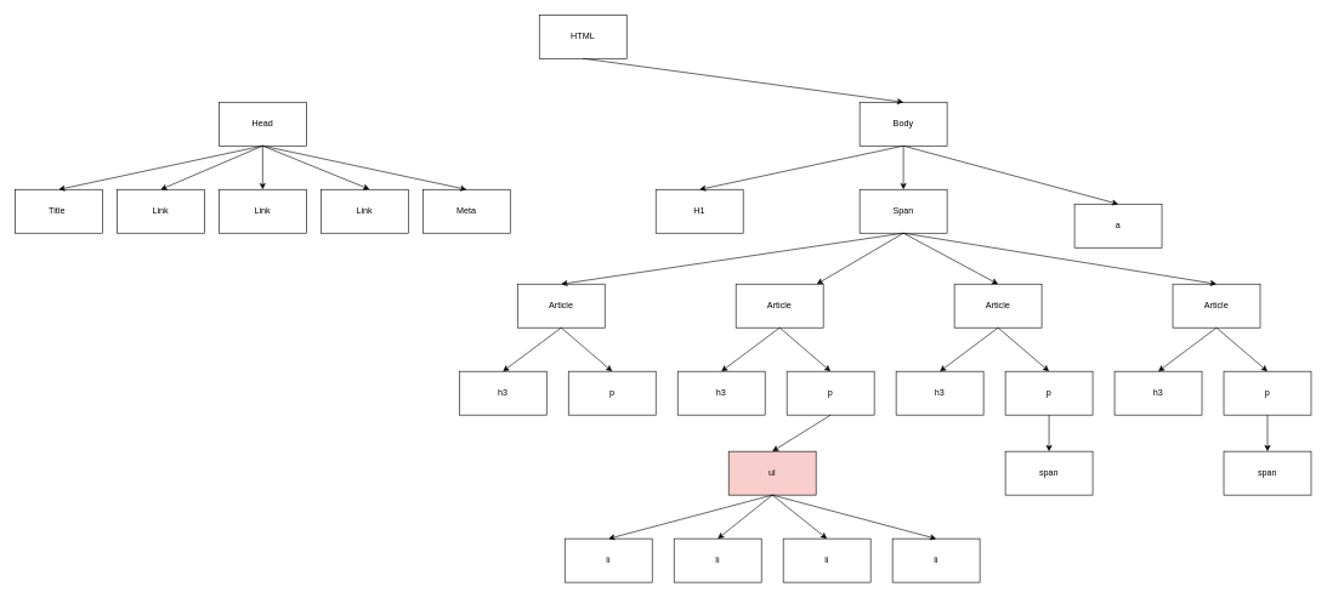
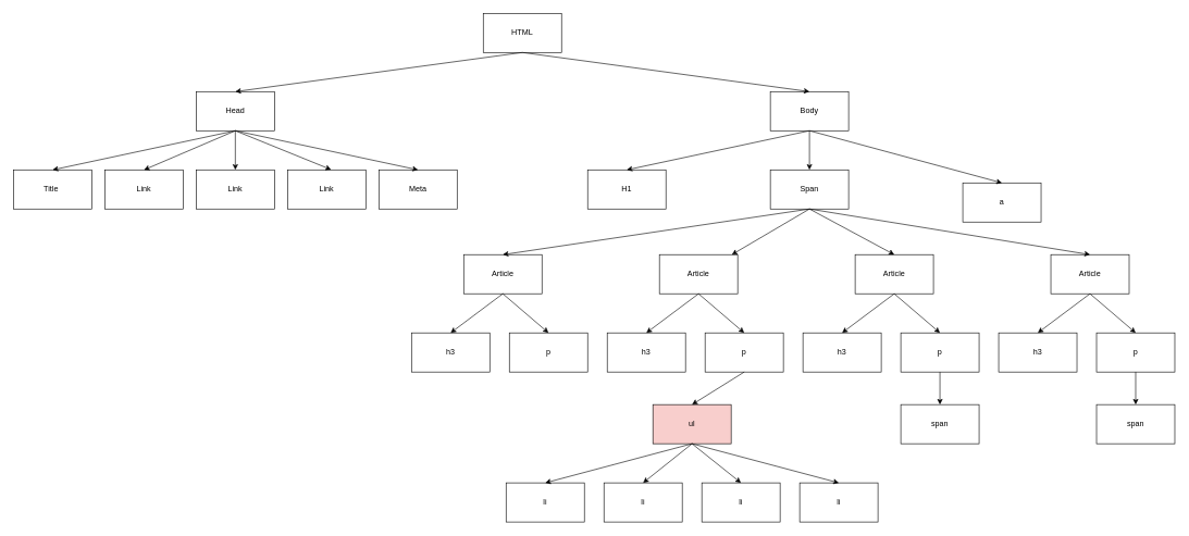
  <mxCell id="0" />
  <mxCell id="1" parent="0" />
  <mxCell id="2" value="HTML" style="rounded=0;whiteSpace=wrap;html=1;" vertex="1" parent="1"><mxGeometry x="740" width="120" height="60" as="geometry" y="20" /></mxCell>
  <mxCell id="3" value="Head" style="rounded=0;whiteSpace=wrap;html=1;" vertex="1" parent="1"><mxGeometry x="300" y="140" width="120" height="60" as="geometry" /></mxCell>
  <mxCell id="4" value="Body" style="rounded=0;whiteSpace=wrap;html=1;" vertex="1" parent="1"><mxGeometry x="1180" y="140" width="120" height="60" as="geometry" /></mxCell>
  <mxCell id="5" value="Link" style="rounded=0;whiteSpace=wrap;html=1;" vertex="1" parent="1"><mxGeometry x="300" y="260" width="120" height="60" as="geometry" /></mxCell>
  <mxCell id="6" value="Link" style="rounded=0;whiteSpace=wrap;html=1;" vertex="1" parent="1"><mxGeometry x="440" y="260" width="120" height="60" as="geometry" /></mxCell>
  <mxCell id="7" value="Meta" style="rounded=0;whiteSpace=wrap;html=1;" vertex="1" parent="1"><mxGeometry x="580" y="260" width="120" height="60" as="geometry" /></mxCell>
  <mxCell id="8" value="Link" style="rounded=0;whiteSpace=wrap;html=1;" vertex="1" parent="1"><mxGeometry x="160" y="260" width="120" height="60" as="geometry" /></mxCell>
  <mxCell id="9" value="Title&lt;span style=&quot;white-space: pre;&quot;&gt;&#09;&lt;/span&gt;" style="rounded=0;whiteSpace=wrap;html=1;" vertex="1" parent="1"><mxGeometry x="20" y="260" width="120" height="60" as="geometry" /></mxCell>
  <mxCell id="10" value="" style="endArrow=classic;html=1;rounded=0;exitX=0.5;exitY=1;exitDx=0;exitDy=0;entryX=0.5;entryY=0;entryDx=0;entryDy=0;" edge="1" parent="1" source="3" target="5"><mxGeometry width="50" height="50" relative="1" as="geometry"><mxPoint x="250" y="310" as="sourcePoint" /><mxPoint x="300" y="260" as="targetPoint" /></mxGeometry></mxCell>
  <mxCell id="11" value="" style="endArrow=classic;html=1;rounded=0;exitX=0.5;exitY=1;exitDx=0;exitDy=0;entryX=0.557;entryY=-0.006;entryDx=0;entryDy=0;entryPerimeter=0;" edge="1" parent="1" source="3" target="6"><mxGeometry width="50" height="50" relative="1" as="geometry"><mxPoint x="370" y="210" as="sourcePoint" /><mxPoint x="370" y="270" as="targetPoint" /></mxGeometry></mxCell>
  <mxCell id="12" value="" style="endArrow=classic;html=1;rounded=0;entryX=0.5;entryY=0;entryDx=0;entryDy=0;" edge="1" parent="1" target="7"><mxGeometry width="50" height="50" relative="1" as="geometry"><mxPoint x="360" y="200" as="sourcePoint" /><mxPoint x="517" y="270" as="targetPoint" /></mxGeometry></mxCell>
  <mxCell id="13" value="" style="endArrow=classic;html=1;rounded=0;entryX=0.5;entryY=0;entryDx=0;entryDy=0;" edge="1" parent="1" target="9"><mxGeometry width="50" height="50" relative="1" as="geometry"><mxPoint x="360" y="200" as="sourcePoint" /><mxPoint x="650" y="270" as="targetPoint" /></mxGeometry></mxCell>
  <mxCell id="14" value="" style="endArrow=classic;html=1;rounded=0;entryX=0.5;entryY=0;entryDx=0;entryDy=0;" edge="1" parent="1" target="8"><mxGeometry width="50" height="50" relative="1" as="geometry"><mxPoint x="360" y="200" as="sourcePoint" /><mxPoint x="660" y="280" as="targetPoint" /></mxGeometry></mxCell>
+ <mxCell id="15" value="" style="endArrow=classic;html=1;rounded=0;entryX=0.5;entryY=0;entryDx=0;entryDy=0;exitX=0.5;exitY=1;exitDx=0;exitDy=0;" edge="1" parent="1" source="2" target="3"><mxGeometry width="50" height="50" relative="1" as="geometry"><mxPoint x="690" y="160" as="sourcePoint" /><mxPoint x="740" y="110" as="targetPoint" /></mxGeometry></mxCell>
  <mxCell id="16" value="" style="endArrow=classic;html=1;rounded=0;exitX=0.5;exitY=1;exitDx=0;exitDy=0;entryX=0.5;entryY=0;entryDx=0;entryDy=0;" edge="1" parent="1" source="2" target="4"><mxGeometry width="50" height="50" relative="1" as="geometry"><mxPoint x="950" y="350" as="sourcePoint" /><mxPoint x="1000" y="300" as="targetPoint" /></mxGeometry></mxCell>
  <mxCell id="17" value="&lt;div&gt;H1&lt;/div&gt;" style="rounded=0;whiteSpace=wrap;html=1;" vertex="1" parent="1"><mxGeometry x="900" y="260" width="120" height="60" as="geometry" /></mxCell>
  <mxCell id="18" value="Span" style="rounded=0;whiteSpace=wrap;html=1;" vertex="1" parent="1"><mxGeometry x="1180" y="260" width="120" height="60" as="geometry" /></mxCell>
  <mxCell id="19" value="a" style="rounded=0;whiteSpace=wrap;html=1;" vertex="1" parent="1"><mxGeometry x="1475" y="280" width="120" height="60" as="geometry" /></mxCell>
  <mxCell id="20" value="Article" style="rounded=0;whiteSpace=wrap;html=1;" vertex="1" parent="1"><mxGeometry x="710" y="390" width="120" height="60" as="geometry" /></mxCell>
  <mxCell id="21" value="h3" style="rounded=0;whiteSpace=wrap;html=1;" vertex="1" parent="1"><mxGeometry x="630" y="510" width="120" height="60" as="geometry" /></mxCell>
  <mxCell id="22" value="p" style="rounded=0;whiteSpace=wrap;html=1;" vertex="1" parent="1"><mxGeometry x="780" y="510" width="120" height="60" as="geometry" /></mxCell>
  <mxCell id="23" value="" style="endArrow=classic;html=1;rounded=0;exitX=0.5;exitY=1;exitDx=0;exitDy=0;entryX=0.5;entryY=0;entryDx=0;entryDy=0;" edge="1" parent="1" source="20" target="21"><mxGeometry width="50" height="50" relative="1" as="geometry"><mxPoint x="680" y="480" as="sourcePoint" /><mxPoint x="730" y="430" as="targetPoint" /></mxGeometry></mxCell>
  <mxCell id="24" value="" style="endArrow=classic;html=1;rounded=0;entryX=0.5;entryY=0;entryDx=0;entryDy=0;" edge="1" parent="1" target="22"><mxGeometry width="50" height="50" relative="1" as="geometry"><mxPoint x="770" y="450" as="sourcePoint" /><mxPoint x="680" y="520" as="targetPoint" /></mxGeometry></mxCell>
  <mxCell id="25" value="" style="endArrow=classic;html=1;rounded=0;exitX=0.5;exitY=1;exitDx=0;exitDy=0;entryX=0.5;entryY=0;entryDx=0;entryDy=0;" edge="1" parent="1" source="18" target="20"><mxGeometry width="50" height="50" relative="1" as="geometry"><mxPoint x="1010" y="470" as="sourcePoint" /><mxPoint x="1060" y="420" as="targetPoint" /></mxGeometry></mxCell>
  <mxCell id="26" value="Article" style="rounded=0;whiteSpace=wrap;html=1;" vertex="1" parent="1"><mxGeometry x="1010" y="390" width="120" height="60" as="geometry" /></mxCell>
  <mxCell id="27" value="h3" style="rounded=0;whiteSpace=wrap;html=1;" vertex="1" parent="1"><mxGeometry x="930" y="510" width="120" height="60" as="geometry" /></mxCell>
  <mxCell id="28" value="p" style="rounded=0;whiteSpace=wrap;html=1;" vertex="1" parent="1"><mxGeometry x="1080" y="510" width="120" height="60" as="geometry" /></mxCell>
  <mxCell id="29" value="" style="endArrow=classic;html=1;rounded=0;exitX=0.5;exitY=1;exitDx=0;exitDy=0;entryX=0.5;entryY=0;entryDx=0;entryDy=0;" edge="1" parent="1" source="26" target="27"><mxGeometry width="50" height="50" relative="1" as="geometry"><mxPoint x="980" y="480" as="sourcePoint" /><mxPoint x="1030" y="430" as="targetPoint" /></mxGeometry></mxCell>
  <mxCell id="30" value="" style="endArrow=classic;html=1;rounded=0;entryX=0.5;entryY=0;entryDx=0;entryDy=0;" edge="1" parent="1" target="28"><mxGeometry width="50" height="50" relative="1" as="geometry"><mxPoint x="1070" y="450" as="sourcePoint" /><mxPoint x="980" y="520" as="targetPoint" /></mxGeometry></mxCell>
  <mxCell id="31" value="Article" style="rounded=0;whiteSpace=wrap;html=1;" vertex="1" parent="1"><mxGeometry x="1310" y="390" width="120" height="60" as="geometry" /></mxCell>
  <mxCell id="32" value="h3" style="rounded=0;whiteSpace=wrap;html=1;" vertex="1" parent="1"><mxGeometry x="1230" y="510" width="120" height="60" as="geometry" /></mxCell>
  <mxCell id="33" value="p" style="rounded=0;whiteSpace=wrap;html=1;" vertex="1" parent="1"><mxGeometry x="1380" y="510" width="120" height="60" as="geometry" /></mxCell>
  <mxCell id="34" value="" style="endArrow=classic;html=1;rounded=0;exitX=0.5;exitY=1;exitDx=0;exitDy=0;entryX=0.5;entryY=0;entryDx=0;entryDy=0;" edge="1" parent="1" source="31" target="32"><mxGeometry width="50" height="50" relative="1" as="geometry"><mxPoint x="1280" y="480" as="sourcePoint" /><mxPoint x="1330" y="430" as="targetPoint" /></mxGeometry></mxCell>
  <mxCell id="35" value="" style="endArrow=classic;html=1;rounded=0;entryX=0.5;entryY=0;entryDx=0;entryDy=0;" edge="1" parent="1" target="33"><mxGeometry width="50" height="50" relative="1" as="geometry"><mxPoint x="1370" y="450" as="sourcePoint" /><mxPoint x="1280" y="520" as="targetPoint" /></mxGeometry></mxCell>
  <mxCell id="36" value="" style="endArrow=classic;html=1;rounded=0;" edge="1" parent="1" target="26"><mxGeometry width="50" height="50" relative="1" as="geometry"><mxPoint x="1240" y="320" as="sourcePoint" /><mxPoint x="1290" y="390" as="targetPoint" /></mxGeometry></mxCell>
  <mxCell id="37" value="" style="endArrow=classic;html=1;rounded=0;entryX=0.5;entryY=0;entryDx=0;entryDy=0;" edge="1" parent="1" target="31"><mxGeometry width="50" height="50" relative="1" as="geometry"><mxPoint x="1240" y="320" as="sourcePoint" /><mxPoint x="1460" y="400" as="targetPoint" /></mxGeometry></mxCell>
  <mxCell id="38" value="" style="endArrow=classic;html=1;rounded=0;exitX=0.5;exitY=1;exitDx=0;exitDy=0;entryX=0.5;entryY=0;entryDx=0;entryDy=0;" edge="1" parent="1" source="4" target="19"><mxGeometry width="50" height="50" relative="1" as="geometry"><mxPoint x="1370" y="480" as="sourcePoint" /><mxPoint x="1420" y="430" as="targetPoint" /></mxGeometry></mxCell>
  <mxCell id="39" value="" style="endArrow=classic;html=1;rounded=0;exitX=0.5;exitY=1;exitDx=0;exitDy=0;entryX=0.5;entryY=0;entryDx=0;entryDy=0;" edge="1" parent="1" source="4" target="17"><mxGeometry width="50" height="50" relative="1" as="geometry"><mxPoint x="1250" y="210" as="sourcePoint" /><mxPoint x="1530" y="270" as="targetPoint" /></mxGeometry></mxCell>
  <mxCell id="40" value="" style="endArrow=classic;html=1;rounded=0;exitX=0.5;exitY=1;exitDx=0;exitDy=0;entryX=0.5;entryY=0;entryDx=0;entryDy=0;" edge="1" parent="1" source="4" target="18"><mxGeometry width="50" height="50" relative="1" as="geometry"><mxPoint x="1240" y="300" as="sourcePoint" /><mxPoint x="1290" y="250" as="targetPoint" /></mxGeometry></mxCell>
  <mxCell id="41" value="Article" style="rounded=0;whiteSpace=wrap;html=1;" vertex="1" parent="1"><mxGeometry x="1610" y="390" width="120" height="60" as="geometry" /></mxCell>
  <mxCell id="42" value="h3" style="rounded=0;whiteSpace=wrap;html=1;" vertex="1" parent="1"><mxGeometry x="1530" y="510" width="120" height="60" as="geometry" /></mxCell>
  <mxCell id="43" value="p" style="rounded=0;whiteSpace=wrap;html=1;" vertex="1" parent="1"><mxGeometry x="1680" y="510" width="120" height="60" as="geometry" /></mxCell>
  <mxCell id="44" value="" style="endArrow=classic;html=1;rounded=0;exitX=0.5;exitY=1;exitDx=0;exitDy=0;entryX=0.5;entryY=0;entryDx=0;entryDy=0;" edge="1" parent="1" source="41" target="42"><mxGeometry width="50" height="50" relative="1" as="geometry"><mxPoint x="1580" y="480" as="sourcePoint" /><mxPoint x="1630" y="430" as="targetPoint" /></mxGeometry></mxCell>
  <mxCell id="45" value="" style="endArrow=classic;html=1;rounded=0;entryX=0.5;entryY=0;entryDx=0;entryDy=0;" edge="1" parent="1" target="43"><mxGeometry width="50" height="50" relative="1" as="geometry"><mxPoint x="1670" y="450" as="sourcePoint" /><mxPoint x="1580" y="520" as="targetPoint" /></mxGeometry></mxCell>
  <mxCell id="46" value="" style="endArrow=classic;html=1;rounded=0;entryX=0.5;entryY=0;entryDx=0;entryDy=0;" edge="1" parent="1" target="41"><mxGeometry width="50" height="50" relative="1" as="geometry"><mxPoint x="1240" y="320" as="sourcePoint" /><mxPoint x="1380" y="400" as="targetPoint" /></mxGeometry></mxCell>
  <mxCell id="47" value="ul" style="rounded=0;whiteSpace=wrap;html=1;fillColor=#f8cecc;" vertex="1" parent="1"><mxGeometry x="1000" y="620" width="120" height="60" as="geometry" /></mxCell>
  <mxCell id="48" value="&lt;div&gt;li&lt;/div&gt;" style="rounded=0;whiteSpace=wrap;html=1;" vertex="1" parent="1"><mxGeometry x="775" y="740" width="120" height="60" as="geometry" /></mxCell>
  <mxCell id="49" value="&lt;div&gt;li&lt;/div&gt;" style="rounded=0;whiteSpace=wrap;html=1;" vertex="1" parent="1"><mxGeometry x="925" y="740" width="120" height="60" as="geometry" /></mxCell>
  <mxCell id="50" value="&lt;div&gt;li&lt;/div&gt;" style="rounded=0;whiteSpace=wrap;html=1;" vertex="1" parent="1"><mxGeometry x="1225" y="740" width="120" height="60" as="geometry" /></mxCell>
  <mxCell id="51" value="&lt;div&gt;li&lt;/div&gt;" style="rounded=0;whiteSpace=wrap;html=1;" vertex="1" parent="1"><mxGeometry x="1075" y="740" width="120" height="60" as="geometry" /></mxCell>
  <mxCell id="52" value="" style="endArrow=classic;html=1;rounded=0;exitX=0.5;exitY=1;exitDx=0;exitDy=0;entryX=0.5;entryY=0;entryDx=0;entryDy=0;" edge="1" parent="1" source="47" target="50"><mxGeometry width="50" height="50" relative="1" as="geometry"><mxPoint x="1160" y="720" as="sourcePoint" /><mxPoint x="1210" y="670" as="targetPoint" /></mxGeometry></mxCell>
  <mxCell id="53" value="" style="endArrow=classic;html=1;rounded=0;exitX=0.5;exitY=1;exitDx=0;exitDy=0;entryX=0.5;entryY=0;entryDx=0;entryDy=0;" edge="1" parent="1" source="47" target="51"><mxGeometry width="50" height="50" relative="1" as="geometry"><mxPoint x="1070" y="690" as="sourcePoint" /><mxPoint x="1295" y="750" as="targetPoint" /></mxGeometry></mxCell>
  <mxCell id="54" value="" style="endArrow=classic;html=1;rounded=0;exitX=0.5;exitY=1;exitDx=0;exitDy=0;entryX=0.5;entryY=0;entryDx=0;entryDy=0;" edge="1" parent="1" source="47" target="49"><mxGeometry width="50" height="50" relative="1" as="geometry"><mxPoint x="1070" y="690" as="sourcePoint" /><mxPoint x="1145" y="750" as="targetPoint" /></mxGeometry></mxCell>
  <mxCell id="55" value="" style="endArrow=classic;html=1;rounded=0;entryX=0.5;entryY=0;entryDx=0;entryDy=0;" edge="1" parent="1" target="48"><mxGeometry width="50" height="50" relative="1" as="geometry"><mxPoint x="1060" y="680" as="sourcePoint" /><mxPoint x="995" y="750" as="targetPoint" /></mxGeometry></mxCell>
  <mxCell id="56" value="" style="endArrow=classic;html=1;rounded=0;exitX=0.5;exitY=1;exitDx=0;exitDy=0;entryX=0.5;entryY=0;entryDx=0;entryDy=0;" edge="1" parent="1" source="28" target="47"><mxGeometry width="50" height="50" relative="1" as="geometry"><mxPoint x="1160" y="720" as="sourcePoint" /><mxPoint x="1210" y="670" as="targetPoint" /></mxGeometry></mxCell>
  <mxCell id="57" value="span" style="rounded=0;whiteSpace=wrap;html=1;" vertex="1" parent="1"><mxGeometry x="1380" y="620" width="120" height="60" as="geometry" /></mxCell>
  <mxCell id="58" value="" style="endArrow=classic;html=1;rounded=0;exitX=0.5;exitY=1;exitDx=0;exitDy=0;entryX=0.5;entryY=0;entryDx=0;entryDy=0;" edge="1" parent="1" source="33" target="57"><mxGeometry width="50" height="50" relative="1" as="geometry"><mxPoint x="1420" y="750" as="sourcePoint" /><mxPoint x="1470" y="700" as="targetPoint" /></mxGeometry></mxCell>
  <mxCell id="59" value="span" style="rounded=0;whiteSpace=wrap;html=1;" vertex="1" parent="1"><mxGeometry x="1680" y="620" width="120" height="60" as="geometry" /></mxCell>
  <mxCell id="60" value="" style="endArrow=classic;html=1;rounded=0;entryX=0.5;entryY=0;entryDx=0;entryDy=0;exitX=0.5;exitY=1;exitDx=0;exitDy=0;" edge="1" parent="1" source="43" target="59"><mxGeometry width="50" height="50" relative="1" as="geometry"><mxPoint x="1470" y="750" as="sourcePoint" /><mxPoint x="1520" y="700" as="targetPoint" /></mxGeometry></mxCell>
